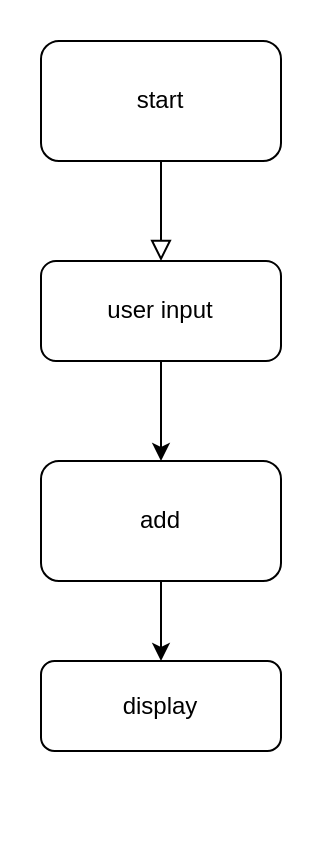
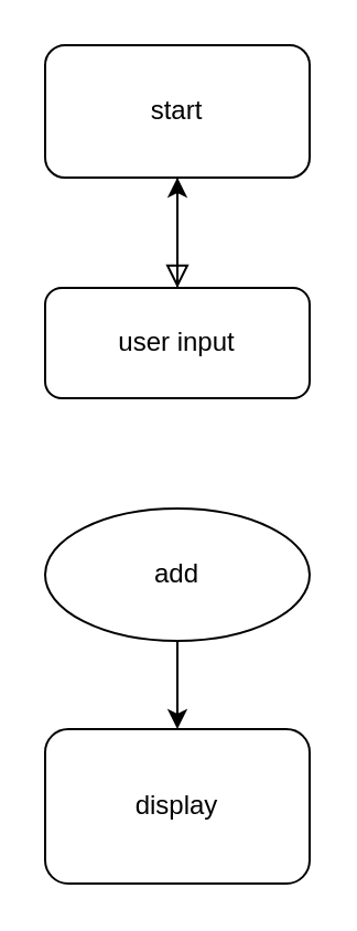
  <mxCell id="0" />
  <mxCell id="1" parent="0" />
  <mxCell id="2" value="" style="rounded=0;html=1;jettySize=auto;orthogonalLoop=1;fontSize=11;endArrow=block;endFill=0;endSize=8;strokeWidth=1;shadow=0;labelBackgroundColor=none;edgeStyle=orthogonalEdgeStyle;" parent="1" edge="1"><mxGeometry relative="1" as="geometry"><mxPoint x="80" y="80" as="sourcePoint" /><mxPoint x="80" y="130" as="targetPoint" /></mxGeometry></mxCell>
  <mxCell id="3" value="start" style="rounded=1;whiteSpace=wrap;html=1;" vertex="1" parent="1"><mxGeometry x="20" y="20" width="120" height="60" as="geometry" /></mxCell>
- <mxCell id="4" value="" style="edgeStyle=orthogonalEdgeStyle;rounded=0;orthogonalLoop=1;jettySize=auto;html=1;" edge="1" parent="1" source="5" target="7"><mxGeometry relative="1" as="geometry" /></mxCell>
+ <mxCell id="4" value="" style="edgeStyle=orthogonalEdgeStyle;rounded=0;orthogonalLoop=1;jettySize=auto;html=1;" edge="1" parent="1" source="5" target="3"><mxGeometry relative="1" as="geometry" /></mxCell>
  <mxCell id="5" value="user input" style="rounded=1;whiteSpace=wrap;html=1;" vertex="1" parent="1"><mxGeometry x="20" y="130" width="120" height="50" as="geometry" /></mxCell>
  <mxCell id="6" value="" style="edgeStyle=orthogonalEdgeStyle;rounded=0;orthogonalLoop=1;jettySize=auto;html=1;" edge="1" parent="1" source="7" target="8"><mxGeometry relative="1" as="geometry" /></mxCell>
- <mxCell id="7" value="add" style="rounded=1;whiteSpace=wrap;html=1;" vertex="1" parent="1"><mxGeometry x="20" y="230" width="120" height="60" as="geometry" /></mxCell>
- <mxCell id="8" value="display" style="rounded=1;whiteSpace=wrap;html=1;" vertex="1" parent="1"><mxGeometry x="20" y="330" width="120" height="45" as="geometry" /></mxCell>
+ <mxCell id="7" value="add" style="ellipse;whiteSpace=wrap;html=1;" vertex="1" parent="1"><mxGeometry x="20" y="230" width="120" height="60" as="geometry" /></mxCell>
+ <mxCell id="8" value="display" style="rounded=1;whiteSpace=wrap;html=1;" vertex="1" parent="1"><mxGeometry x="20" y="330" width="120" height="70" as="geometry" /></mxCell>
